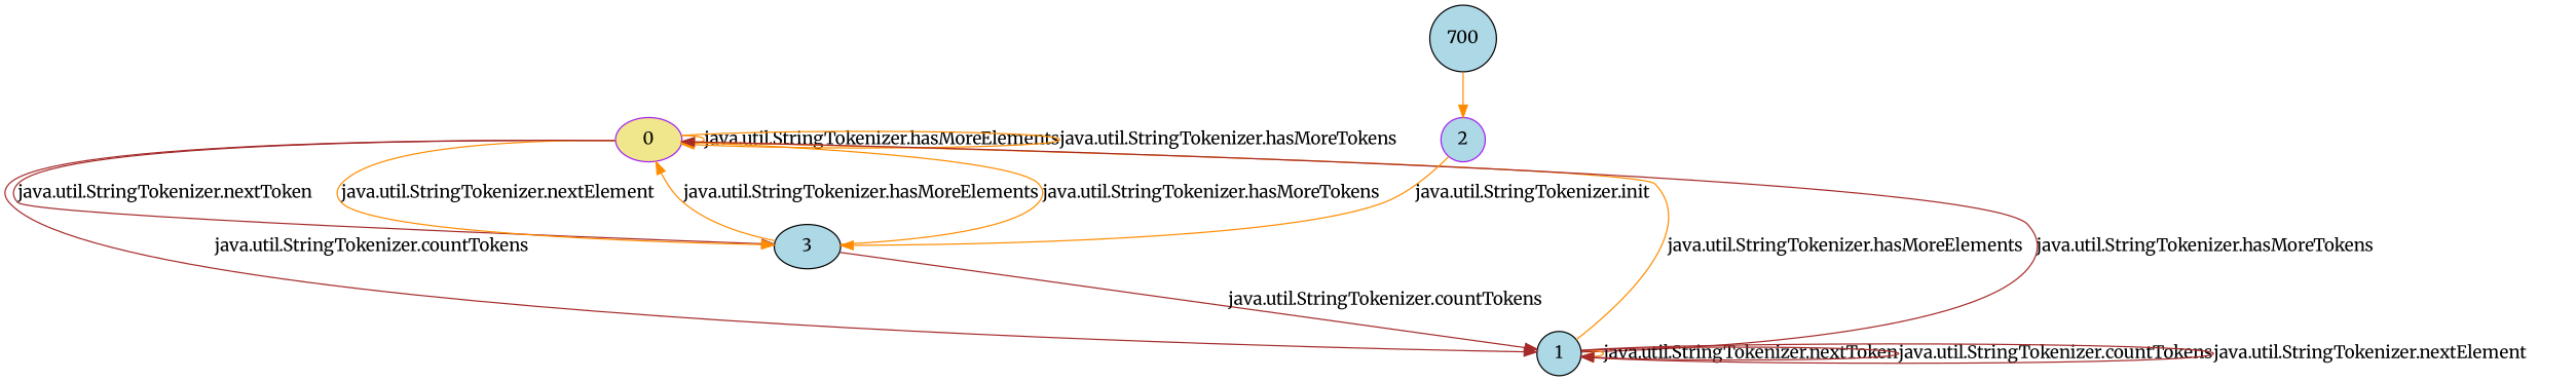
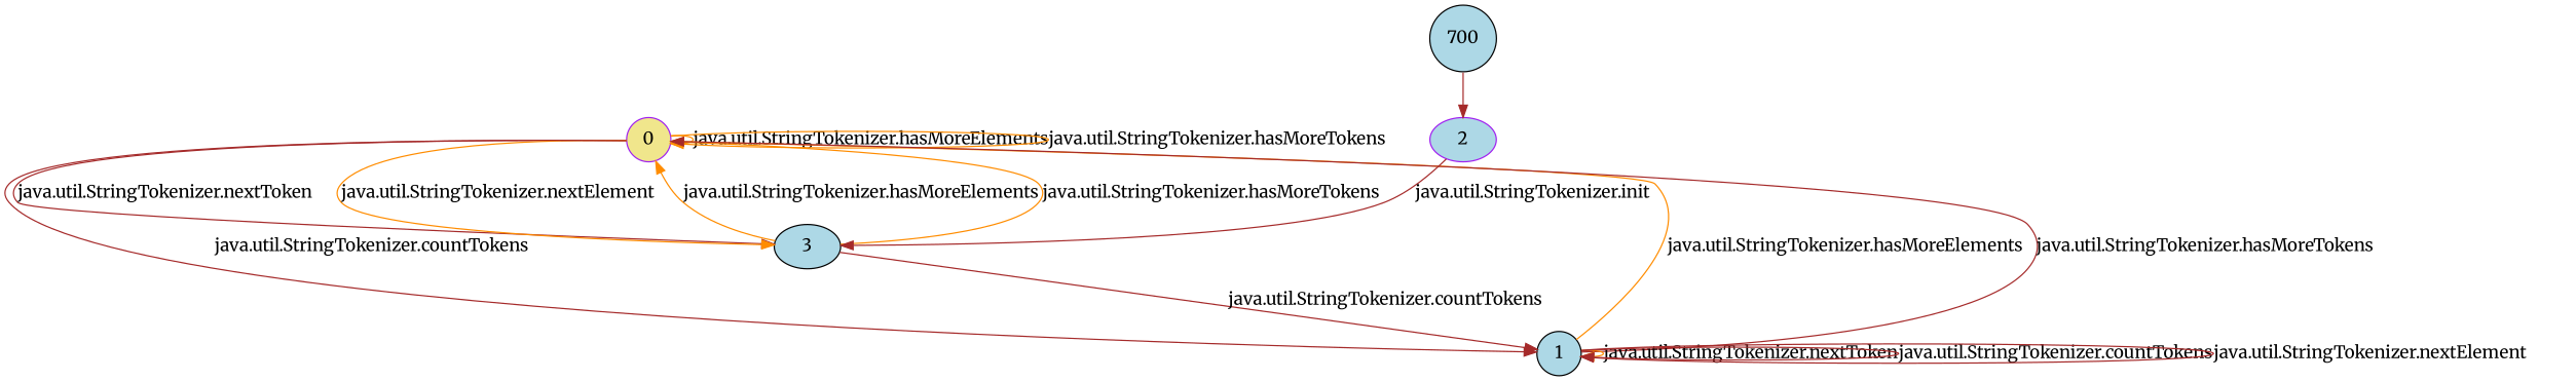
  digraph {
    fontname=Merriweather
    node [color=black fillcolor=lightblue fontname=Merriweather shape=ellipse style=filled]
    edge [color=brown fontname=Merriweather style="setlinewidth(1)"]
-   0 [color=purple fillcolor=khaki]
+   0 [color=purple fillcolor=khaki shape=circle]
    3
    1 [shape=circle]
-   2 [color=purple shape=circle]
+   2 [color=purple]
    n5 [label=700 shape=circle]
    0 -> 0 [color=darkorange label="java.util.StringTokenizer.hasMoreElements"]
    0 -> 0 [color=darkorange label="java.util.StringTokenizer.hasMoreTokens"]
    0 -> 3 [label="java.util.StringTokenizer.nextToken"]
    0 -> 3 [color=darkorange label="java.util.StringTokenizer.nextElement"]
    0 -> 1 [label="java.util.StringTokenizer.countTokens"]
    3 -> 0 [color=darkorange label="java.util.StringTokenizer.hasMoreElements"]
    3 -> 0 [color=darkorange label="java.util.StringTokenizer.hasMoreTokens"]
    3 -> 1 [label="java.util.StringTokenizer.countTokens"]
    1 -> 0 [color=darkorange label="java.util.StringTokenizer.hasMoreElements"]
    1 -> 0 [label="java.util.StringTokenizer.hasMoreTokens"]
    1 -> 1 [color=darkorange label="java.util.StringTokenizer.nextToken"]
    1 -> 1 [label="java.util.StringTokenizer.countTokens"]
    1 -> 1 [label="java.util.StringTokenizer.nextElement"]
-   2 -> 3 [color=darkorange label="java.util.StringTokenizer.init"]
-   n5 -> 2 [color=darkorange style=""]
+   2 -> 3 [label="java.util.StringTokenizer.init"]
+   n5 -> 2 [style=""]
  }
